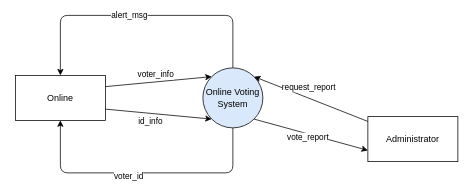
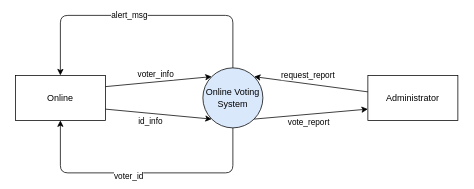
  <mxCell id="0" />
  <mxCell id="1" parent="0" />
  <mxCell id="2" style="edgeStyle=none;html=1;exitX=1;exitY=0.25;exitDx=0;exitDy=0;entryX=0;entryY=0;entryDx=0;entryDy=0;" edge="1" parent="1" source="6" target="13"><mxGeometry relative="1" as="geometry" /></mxCell>
  <mxCell id="3" value="voter_info" style="edgeLabel;html=1;align=center;verticalAlign=middle;resizable=0;points=[];" vertex="1" connectable="0" parent="2"><mxGeometry x="0.361" y="-3" relative="1" as="geometry"><mxPoint x="-30" y="-10" as="offset" /></mxGeometry></mxCell>
  <mxCell id="4" style="edgeStyle=none;html=1;entryX=0;entryY=1;entryDx=0;entryDy=0;exitX=1;exitY=0.75;exitDx=0;exitDy=0;" edge="1" parent="1" source="6" target="13"><mxGeometry relative="1" as="geometry" /></mxCell>
  <mxCell id="5" value="id_info" style="edgeLabel;html=1;align=center;verticalAlign=middle;resizable=0;points=[];" vertex="1" connectable="0" parent="4"><mxGeometry x="0.128" relative="1" as="geometry"><mxPoint x="-20" y="8" as="offset" /></mxGeometry></mxCell>
  <mxCell id="6" value="&lt;span style=&quot;font-weight: normal;&quot;&gt;Online&lt;/span&gt;" style="whiteSpace=wrap;html=1;fontStyle=1" parent="1" vertex="1"><mxGeometry x="20" y="100" width="120" height="60" as="geometry" /></mxCell>
  <mxCell id="7" style="edgeStyle=none;html=1;entryX=0.5;entryY=1;entryDx=0;entryDy=0;" edge="1" parent="1" source="13" target="6"><mxGeometry relative="1" as="geometry"><Array as="points"><mxPoint x="310" y="230" /><mxPoint x="80" y="230" /></Array></mxGeometry></mxCell>
  <mxCell id="8" value="voter_id" style="edgeLabel;html=1;align=center;verticalAlign=middle;resizable=0;points=[];" vertex="1" connectable="0" parent="7"><mxGeometry x="0.111" y="3" relative="1" as="geometry"><mxPoint as="offset" /></mxGeometry></mxCell>
  <mxCell id="9" style="edgeStyle=none;html=1;entryX=0.5;entryY=0;entryDx=0;entryDy=0;" edge="1" parent="1" source="13" target="6"><mxGeometry relative="1" as="geometry"><Array as="points"><mxPoint x="310" y="20" /><mxPoint x="80" y="20" /></Array></mxGeometry></mxCell>
  <mxCell id="10" value="alert_msg" style="edgeLabel;html=1;align=center;verticalAlign=middle;resizable=0;points=[];" vertex="1" connectable="0" parent="9"><mxGeometry x="-0.11" y="-1" relative="1" as="geometry"><mxPoint x="-40" as="offset" /></mxGeometry></mxCell>
  <mxCell id="11" style="edgeStyle=none;html=1;exitX=1;exitY=1;exitDx=0;exitDy=0;entryX=0;entryY=0.75;entryDx=0;entryDy=0;" edge="1" parent="1" source="13" target="16"><mxGeometry relative="1" as="geometry" /></mxCell>
  <mxCell id="12" value="vote_report" style="edgeLabel;html=1;align=center;verticalAlign=middle;resizable=0;points=[];" vertex="1" connectable="0" parent="11"><mxGeometry x="-0.265" y="-2" relative="1" as="geometry"><mxPoint x="16" y="7" as="offset" /></mxGeometry></mxCell>
  <mxCell id="13" value="Online Voting System" style="ellipse;whiteSpace=wrap;html=1;fillColor=#dae8fc;" parent="1" vertex="1"><mxGeometry x="270" y="90" width="80" height="80" as="geometry" /></mxCell>
  <mxCell id="14" style="edgeStyle=none;html=1;entryX=1;entryY=0;entryDx=0;entryDy=0;" edge="1" parent="1" source="16" target="13"><mxGeometry relative="1" as="geometry" /></mxCell>
  <mxCell id="15" value="request_report" style="edgeLabel;html=1;align=center;verticalAlign=middle;resizable=0;points=[];" vertex="1" connectable="0" parent="14"><mxGeometry x="0.198" y="-1" relative="1" as="geometry"><mxPoint x="11" y="-9" as="offset" /></mxGeometry></mxCell>
- <mxCell id="16" value="Administrator" style="whiteSpace=wrap;html=1;" parent="1" vertex="1"><mxGeometry x="490" y="155" width="120" height="60" as="geometry" /></mxCell>
+ <mxCell id="16" value="Administrator" style="whiteSpace=wrap;html=1;" parent="1" vertex="1"><mxGeometry x="490" y="100" width="120" height="60" as="geometry" /></mxCell>
